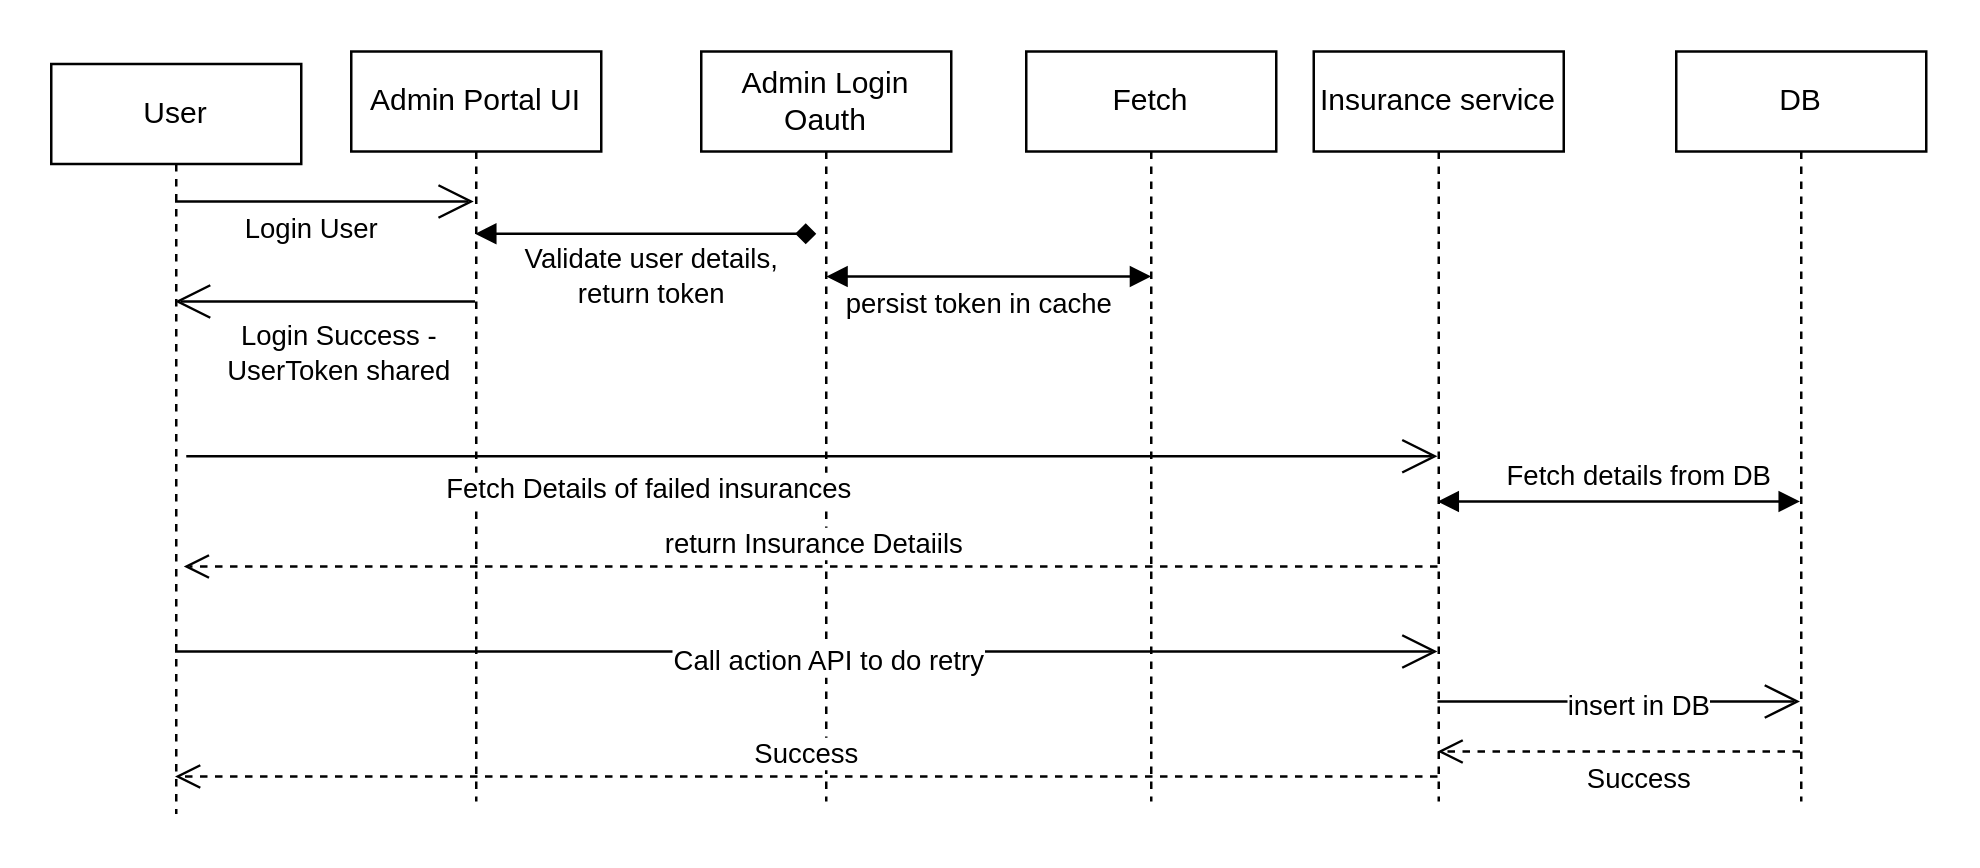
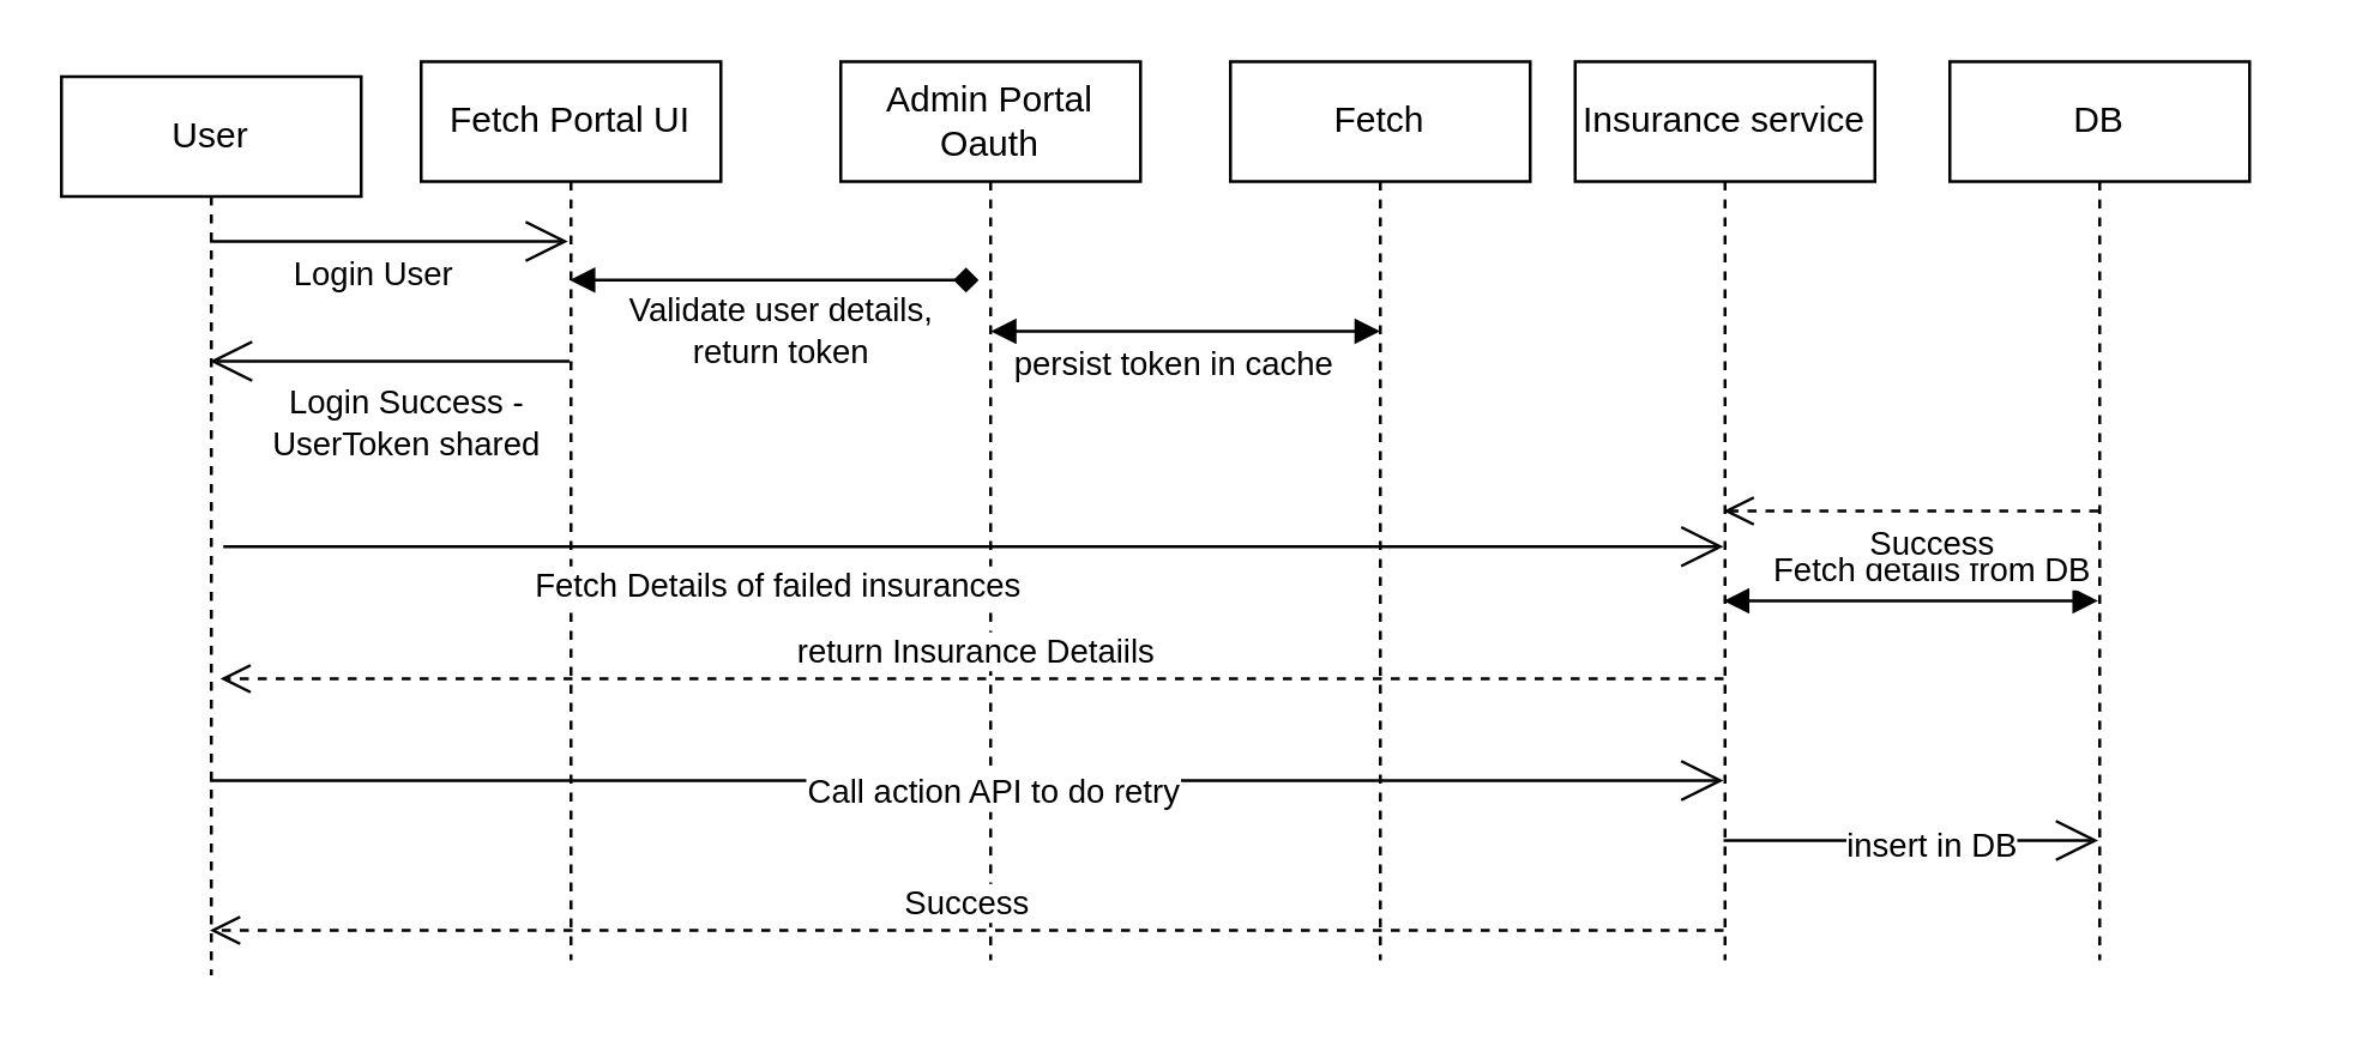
  <mxCell id="0" />
  <mxCell id="1" parent="0" />
  <mxCell id="2" value="User" style="shape=umlLifeline;perimeter=lifelinePerimeter;whiteSpace=wrap;html=1;container=1;dropTarget=0;collapsible=0;recursiveResize=0;outlineConnect=0;portConstraint=eastwest;newEdgeStyle={&quot;edgeStyle&quot;:&quot;elbowEdgeStyle&quot;,&quot;elbow&quot;:&quot;vertical&quot;,&quot;curved&quot;:0,&quot;rounded&quot;:0};" vertex="1" parent="1"><mxGeometry x="20" y="25" width="100" height="300" as="geometry" /></mxCell>
- <mxCell id="3" value="Admin Portal UI" style="shape=umlLifeline;perimeter=lifelinePerimeter;whiteSpace=wrap;html=1;container=1;dropTarget=0;collapsible=0;recursiveResize=0;outlineConnect=0;portConstraint=eastwest;newEdgeStyle={&quot;edgeStyle&quot;:&quot;elbowEdgeStyle&quot;,&quot;elbow&quot;:&quot;vertical&quot;,&quot;curved&quot;:0,&quot;rounded&quot;:0};" vertex="1" parent="1"><mxGeometry x="140" y="20" width="100" height="300" as="geometry" /></mxCell>
+ <mxCell id="3" value="Fetch Portal UI" style="shape=umlLifeline;perimeter=lifelinePerimeter;whiteSpace=wrap;html=1;container=1;dropTarget=0;collapsible=0;recursiveResize=0;outlineConnect=0;portConstraint=eastwest;newEdgeStyle={&quot;edgeStyle&quot;:&quot;elbowEdgeStyle&quot;,&quot;elbow&quot;:&quot;vertical&quot;,&quot;curved&quot;:0,&quot;rounded&quot;:0};" vertex="1" parent="1"><mxGeometry x="140" y="20" width="100" height="300" as="geometry" /></mxCell>
  <mxCell id="4" value="Fetch" style="shape=umlLifeline;perimeter=lifelinePerimeter;whiteSpace=wrap;html=1;container=1;dropTarget=0;collapsible=0;recursiveResize=0;outlineConnect=0;portConstraint=eastwest;newEdgeStyle={&quot;edgeStyle&quot;:&quot;elbowEdgeStyle&quot;,&quot;elbow&quot;:&quot;vertical&quot;,&quot;curved&quot;:0,&quot;rounded&quot;:0};" vertex="1" parent="1"><mxGeometry x="410" y="20" width="100" height="300" as="geometry" /></mxCell>
- <mxCell id="5" value="Admin Login Oauth" style="shape=umlLifeline;perimeter=lifelinePerimeter;whiteSpace=wrap;html=1;container=1;dropTarget=0;collapsible=0;recursiveResize=0;outlineConnect=0;portConstraint=eastwest;newEdgeStyle={&quot;edgeStyle&quot;:&quot;elbowEdgeStyle&quot;,&quot;elbow&quot;:&quot;vertical&quot;,&quot;curved&quot;:0,&quot;rounded&quot;:0};" vertex="1" parent="1"><mxGeometry x="280" y="20" width="100" height="300" as="geometry" /></mxCell>
+ <mxCell id="5" value="Admin Portal Oauth" style="shape=umlLifeline;perimeter=lifelinePerimeter;whiteSpace=wrap;html=1;container=1;dropTarget=0;collapsible=0;recursiveResize=0;outlineConnect=0;portConstraint=eastwest;newEdgeStyle={&quot;edgeStyle&quot;:&quot;elbowEdgeStyle&quot;,&quot;elbow&quot;:&quot;vertical&quot;,&quot;curved&quot;:0,&quot;rounded&quot;:0};" vertex="1" parent="1"><mxGeometry x="280" y="20" width="100" height="300" as="geometry" /></mxCell>
  <mxCell id="6" value="Insurance service" style="shape=umlLifeline;perimeter=lifelinePerimeter;whiteSpace=wrap;html=1;container=1;dropTarget=0;collapsible=0;recursiveResize=0;outlineConnect=0;portConstraint=eastwest;newEdgeStyle={&quot;edgeStyle&quot;:&quot;elbowEdgeStyle&quot;,&quot;elbow&quot;:&quot;vertical&quot;,&quot;curved&quot;:0,&quot;rounded&quot;:0};" vertex="1" parent="1"><mxGeometry x="525" y="20" width="100" height="300" as="geometry" /></mxCell>
- <mxCell id="7" value="DB" style="shape=umlLifeline;perimeter=lifelinePerimeter;whiteSpace=wrap;html=1;container=1;dropTarget=0;collapsible=0;recursiveResize=0;outlineConnect=0;portConstraint=eastwest;newEdgeStyle={&quot;edgeStyle&quot;:&quot;elbowEdgeStyle&quot;,&quot;elbow&quot;:&quot;vertical&quot;,&quot;curved&quot;:0,&quot;rounded&quot;:0};" vertex="1" parent="1"><mxGeometry x="670" y="20" width="100" height="300" as="geometry" /></mxCell>
+ <mxCell id="7" value="DB" style="shape=umlLifeline;perimeter=lifelinePerimeter;whiteSpace=wrap;html=1;container=1;dropTarget=0;collapsible=0;recursiveResize=0;outlineConnect=0;portConstraint=eastwest;newEdgeStyle={&quot;edgeStyle&quot;:&quot;elbowEdgeStyle&quot;,&quot;elbow&quot;:&quot;vertical&quot;,&quot;curved&quot;:0,&quot;rounded&quot;:0};" vertex="1" parent="1"><mxGeometry x="650" y="20" width="100" height="300" as="geometry" /></mxCell>
  <mxCell id="8" value="" style="endArrow=open;endFill=1;endSize=12;html=1;rounded=0;entryX=0.49;entryY=0.2;entryDx=0;entryDy=0;entryPerimeter=0;" edge="1" parent="1" source="2" target="3"><mxGeometry width="160" relative="1" as="geometry"><mxPoint x="270" y="300" as="sourcePoint" /><mxPoint x="430" y="300" as="targetPoint" /></mxGeometry></mxCell>
  <mxCell id="9" value="Login User" style="edgeLabel;html=1;align=center;verticalAlign=middle;resizable=0;points=[];" vertex="1" connectable="0" parent="8"><mxGeometry x="-0.276" y="-2" relative="1" as="geometry"><mxPoint x="11" y="8" as="offset" /></mxGeometry></mxCell>
  <mxCell id="10" value="" style="endArrow=open;endFill=1;endSize=12;html=1;rounded=0;" edge="1" parent="1" source="3" target="2"><mxGeometry width="160" relative="1" as="geometry"><mxPoint x="270" y="300" as="sourcePoint" /><mxPoint x="430" y="300" as="targetPoint" /><Array as="points"><mxPoint x="110" y="120" /></Array></mxGeometry></mxCell>
  <mxCell id="11" value="Login Success - &lt;br&gt;UserToken shared" style="edgeLabel;html=1;align=center;verticalAlign=middle;resizable=0;points=[];" vertex="1" connectable="0" parent="10"><mxGeometry x="0.35" y="-1" relative="1" as="geometry"><mxPoint x="26" y="21" as="offset" /></mxGeometry></mxCell>
  <mxCell id="12" value="" style="endArrow=diamond;startArrow=block;endFill=1;startFill=1;html=1;rounded=0;entryX=0.46;entryY=0.243;entryDx=0;entryDy=0;entryPerimeter=0;" edge="1" parent="1" source="3" target="5"><mxGeometry width="160" relative="1" as="geometry"><mxPoint x="270" y="300" as="sourcePoint" /><mxPoint x="430" y="300" as="targetPoint" /></mxGeometry></mxCell>
  <mxCell id="13" value="Validate user details, &lt;br&gt;return token" style="edgeLabel;html=1;align=center;verticalAlign=middle;resizable=0;points=[];" vertex="1" connectable="0" parent="12"><mxGeometry x="-0.275" y="-2" relative="1" as="geometry"><mxPoint x="21" y="15" as="offset" /></mxGeometry></mxCell>
  <mxCell id="14" value="" style="endArrow=open;endFill=1;endSize=12;html=1;rounded=0;exitX=0.54;exitY=0.523;exitDx=0;exitDy=0;exitPerimeter=0;" edge="1" parent="1" source="2" target="6"><mxGeometry width="160" relative="1" as="geometry"><mxPoint x="270" y="300" as="sourcePoint" /><mxPoint x="430" y="300" as="targetPoint" /></mxGeometry></mxCell>
  <mxCell id="15" value="Fetch Details of failed insurances" style="edgeLabel;html=1;align=center;verticalAlign=middle;resizable=0;points=[];" vertex="1" connectable="0" parent="14"><mxGeometry x="-0.298" y="-1" relative="1" as="geometry"><mxPoint x="8" y="12" as="offset" /></mxGeometry></mxCell>
  <mxCell id="16" value="Fetch details from DB" style="endArrow=block;startArrow=block;endFill=1;startFill=1;html=1;rounded=0;" edge="1" parent="1" source="6" target="7"><mxGeometry x="0.085" y="10" width="160" relative="1" as="geometry"><mxPoint x="270" y="300" as="sourcePoint" /><mxPoint x="430" y="300" as="targetPoint" /><Array as="points"><mxPoint x="630" y="200" /></Array><mxPoint x="1" as="offset" /></mxGeometry></mxCell>
  <mxCell id="17" value="return Insurance Detaiils" style="html=1;verticalAlign=bottom;endArrow=open;dashed=1;endSize=8;edgeStyle=elbowEdgeStyle;elbow=vertical;curved=0;rounded=0;entryX=0.53;entryY=0.67;entryDx=0;entryDy=0;entryPerimeter=0;" edge="1" parent="1" source="6" target="2"><mxGeometry x="-0.001" relative="1" as="geometry"><mxPoint x="390" y="300" as="sourcePoint" /><mxPoint x="310" y="300" as="targetPoint" /><mxPoint as="offset" /></mxGeometry></mxCell>
  <mxCell id="18" value="" style="endArrow=open;endFill=1;endSize=12;html=1;rounded=0;" edge="1" parent="1" source="2" target="6"><mxGeometry width="160" relative="1" as="geometry"><mxPoint x="270" y="300" as="sourcePoint" /><mxPoint x="720" y="260" as="targetPoint" /><Array as="points"><mxPoint x="460" y="260" /></Array></mxGeometry></mxCell>
  <mxCell id="19" value="Call action API to do retry" style="edgeLabel;html=1;align=center;verticalAlign=middle;resizable=0;points=[];" vertex="1" connectable="0" parent="18"><mxGeometry x="0.082" y="-3" relative="1" as="geometry"><mxPoint x="-12" as="offset" /></mxGeometry></mxCell>
  <mxCell id="20" value="" style="endArrow=open;endFill=1;endSize=12;html=1;rounded=0;" edge="1" parent="1" source="6" target="7"><mxGeometry width="160" relative="1" as="geometry"><mxPoint x="330" y="300" as="sourcePoint" /><mxPoint x="490" y="300" as="targetPoint" /><Array as="points"><mxPoint x="680" y="280" /></Array></mxGeometry></mxCell>
  <mxCell id="21" value="insert in DB" style="edgeLabel;html=1;align=center;verticalAlign=middle;resizable=0;points=[];" vertex="1" connectable="0" parent="20"><mxGeometry x="0.085" y="-1" relative="1" as="geometry"><mxPoint x="1" as="offset" /></mxGeometry></mxCell>
  <mxCell id="22" value="Success" style="html=1;verticalAlign=bottom;endArrow=open;dashed=1;endSize=8;edgeStyle=elbowEdgeStyle;elbow=vertical;curved=0;rounded=0;" edge="1" parent="1" source="7" target="6"><mxGeometry x="-0.085" y="20" relative="1" as="geometry"><mxPoint x="690" y="300" as="sourcePoint" /><mxPoint x="610" y="300" as="targetPoint" /><Array as="points"><mxPoint x="650" y="300" /><mxPoint x="630" y="300" /><mxPoint x="670" y="300" /></Array><mxPoint x="1" as="offset" /></mxGeometry></mxCell>
  <mxCell id="23" value="Success" style="html=1;verticalAlign=bottom;endArrow=open;dashed=1;endSize=8;edgeStyle=elbowEdgeStyle;elbow=vertical;curved=0;rounded=0;" edge="1" parent="1" source="6" target="2"><mxGeometry relative="1" as="geometry"><mxPoint x="450" y="300" as="sourcePoint" /><mxPoint x="370" y="300" as="targetPoint" /><Array as="points"><mxPoint x="430" y="310" /></Array></mxGeometry></mxCell>
  <mxCell id="24" value="" style="endArrow=block;startArrow=block;endFill=1;startFill=1;html=1;rounded=0;" edge="1" parent="1"><mxGeometry width="160" relative="1" as="geometry"><mxPoint x="330" y="110" as="sourcePoint" /><mxPoint x="460" y="110" as="targetPoint" /></mxGeometry></mxCell>
  <mxCell id="25" value="persist token in cache" style="edgeLabel;html=1;align=center;verticalAlign=middle;resizable=0;points=[];" vertex="1" connectable="0" parent="24"><mxGeometry x="-0.169" y="-2" relative="1" as="geometry"><mxPoint x="6" y="8" as="offset" /></mxGeometry></mxCell>
